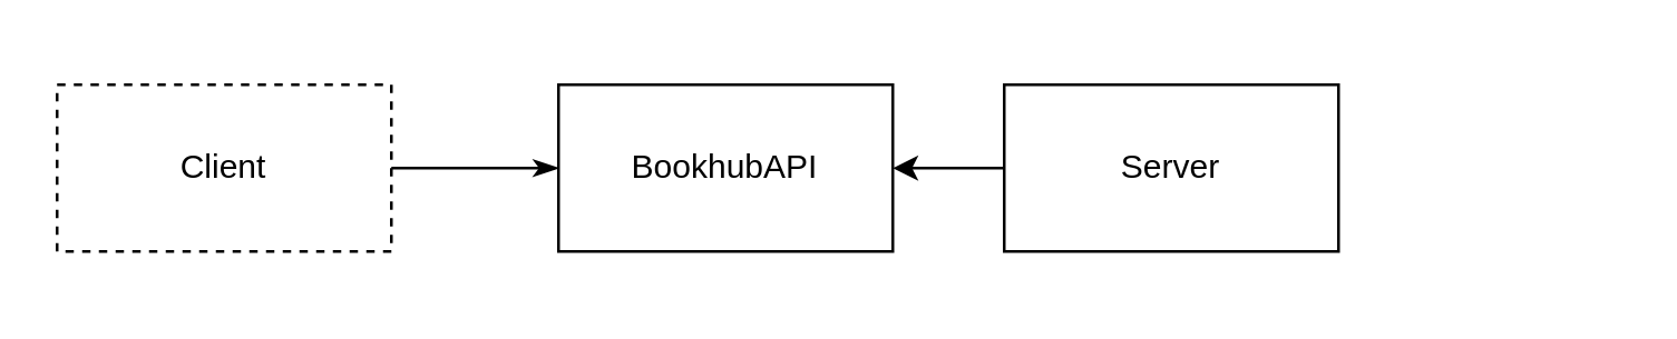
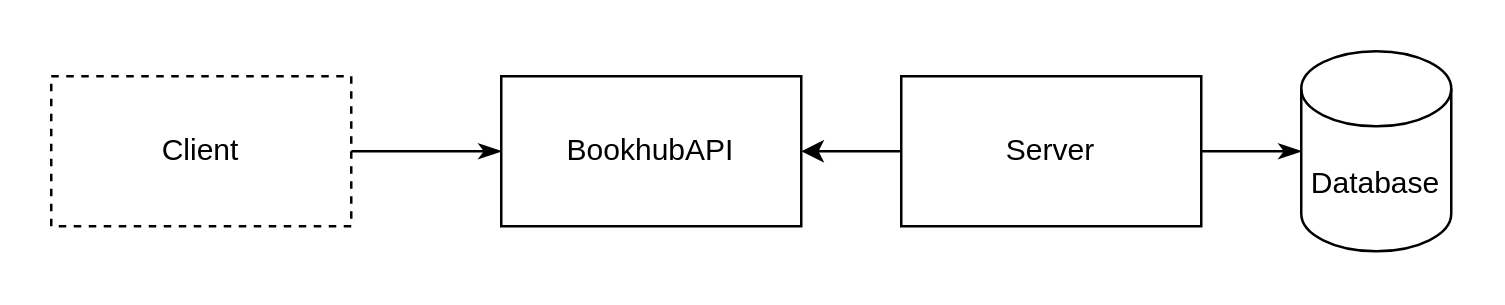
  <mxCell id="0" />
  <mxCell id="1" parent="0" />
  <mxCell id="2" value="Client" style="rounded=0;whiteSpace=wrap;html=1;dashed=1;" vertex="1" parent="1"><mxGeometry x="20" y="30" width="120" height="60" as="geometry" /></mxCell>
  <mxCell id="3" value="Server" style="rounded=0;whiteSpace=wrap;html=1;" vertex="1" parent="1"><mxGeometry x="360" y="30" width="120" height="60" as="geometry" /></mxCell>
+ <mxCell id="4" value="Database" style="shape=cylinder3;whiteSpace=wrap;html=1;boundedLbl=1;backgroundOutline=1;size=15;" vertex="1" parent="1"><mxGeometry x="520" y="20" width="60" height="80" as="geometry" /></mxCell>
  <mxCell id="5" value="" style="endArrow=classicThin;html=1;exitX=1;exitY=0.5;exitDx=0;exitDy=0;entryX=0;entryY=0.5;entryDx=0;entryDy=0;endFill=1;" edge="1" parent="1" source="2" target="7"><mxGeometry width="50" height="50" relative="1" as="geometry"><mxPoint x="290" y="190" as="sourcePoint" /><mxPoint x="340" y="140" as="targetPoint" /></mxGeometry></mxCell>
+ <mxCell id="6" value="" style="endArrow=classicThin;html=1;exitX=1;exitY=0.5;exitDx=0;exitDy=0;endFill=1;entryX=0;entryY=0.5;entryDx=0;entryDy=0;entryPerimeter=0;" edge="1" parent="1" source="3" target="4"><mxGeometry width="50" height="50" relative="1" as="geometry"><mxPoint x="450" y="-30" as="sourcePoint" /><mxPoint x="450" y="40" as="targetPoint" /></mxGeometry></mxCell>
  <mxCell id="7" value="BookhubAPI" style="rounded=0;whiteSpace=wrap;html=1;" vertex="1" parent="1"><mxGeometry x="200" y="30" width="120" height="60" as="geometry" /></mxCell>
  <mxCell id="8" value="" style="endArrow=none;html=1;exitX=1;exitY=0.5;exitDx=0;exitDy=0;entryX=0;entryY=0.5;entryDx=0;entryDy=0;endFill=0;startArrow=classic;startFill=1;" edge="1" parent="1" source="7" target="3"><mxGeometry width="50" height="50" relative="1" as="geometry"><mxPoint x="190" y="160" as="sourcePoint" /><mxPoint x="190" y="100" as="targetPoint" /></mxGeometry></mxCell>
